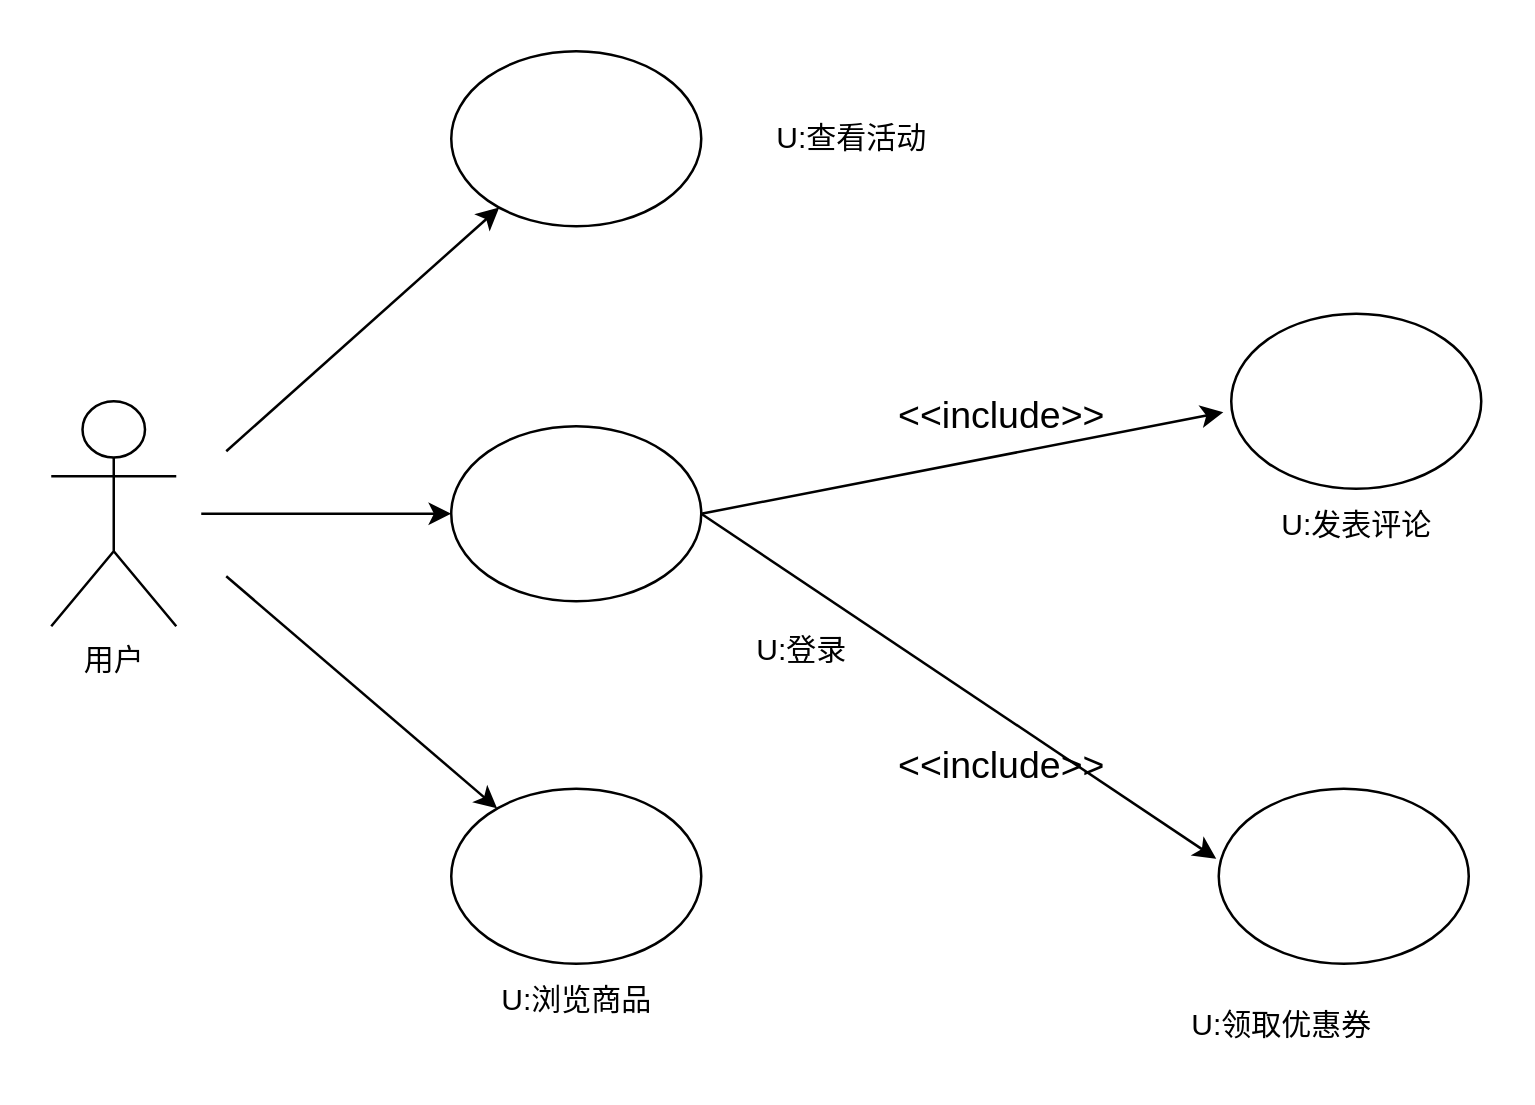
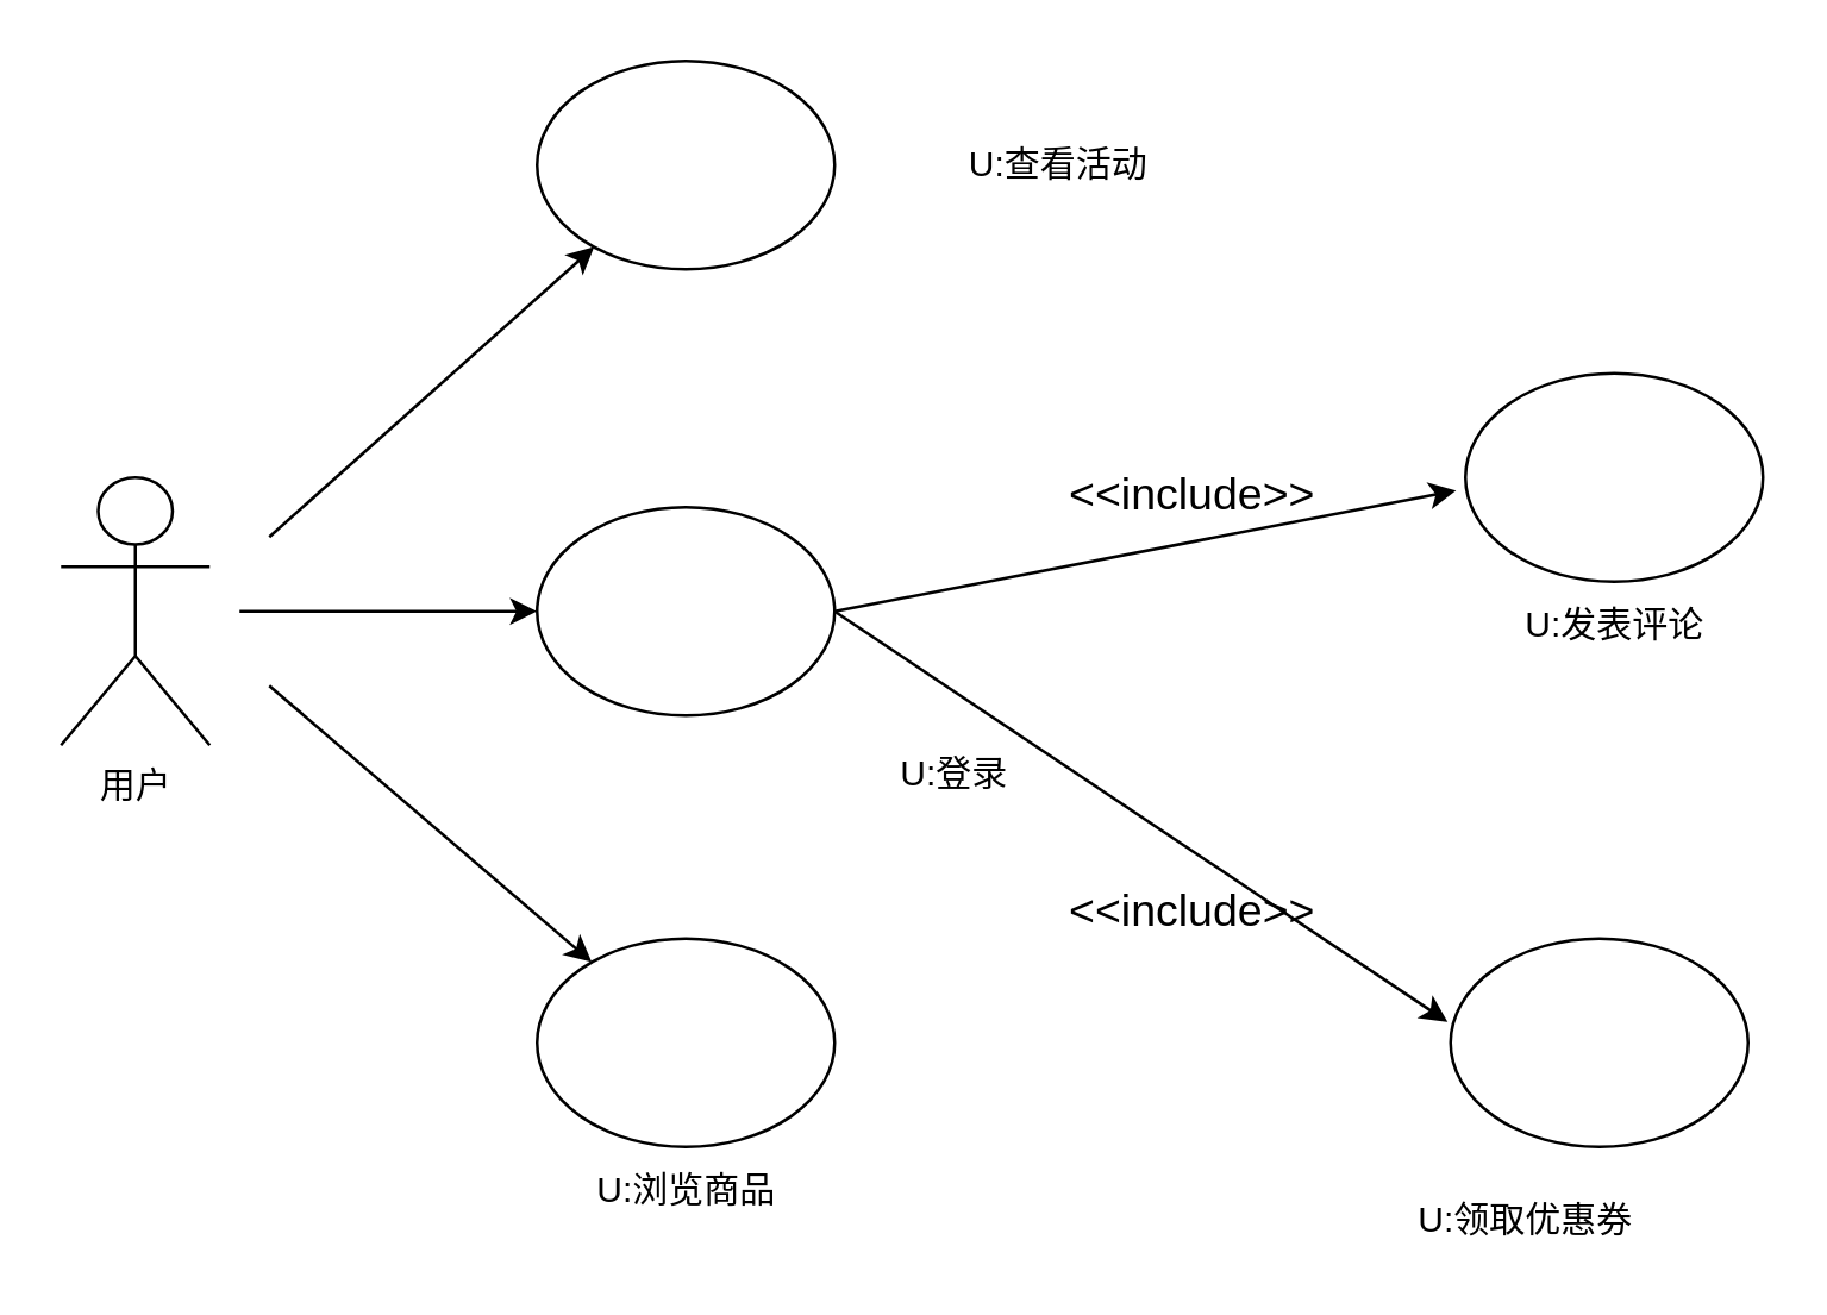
  <mxCell id="0" />
  <mxCell id="1" parent="0" />
  <mxCell id="2" value="用户" style="shape=umlActor;verticalLabelPosition=bottom;verticalAlign=top;html=1;outlineConnect=0;" parent="1" vertex="1"><mxGeometry x="20" y="160" width="50" height="90" as="geometry" /></mxCell>
  <mxCell id="3" style="edgeStyle=orthogonalEdgeStyle;rounded=0;orthogonalLoop=1;jettySize=auto;html=1;endArrow=none;endFill=0;startArrow=classic;startFill=1;" parent="1" source="4" edge="1"><mxGeometry relative="1" as="geometry"><mxPoint x="80" y="205" as="targetPoint" /></mxGeometry></mxCell>
  <mxCell id="4" value="" style="ellipse;whiteSpace=wrap;html=1;" parent="1" vertex="1"><mxGeometry x="180" y="170" width="100" height="70" as="geometry" /></mxCell>
  <mxCell id="5" style="edgeStyle=none;rounded=0;orthogonalLoop=1;jettySize=auto;html=1;startArrow=classic;startFill=1;endArrow=none;endFill=0;" parent="1" source="18" edge="1"><mxGeometry relative="1" as="geometry"><mxPoint x="90" y="230" as="targetPoint" /></mxGeometry></mxCell>
  <mxCell id="6" style="edgeStyle=none;rounded=0;orthogonalLoop=1;jettySize=auto;html=1;startArrow=classic;startFill=1;endArrow=none;endFill=0;" parent="1" edge="1"><mxGeometry relative="1" as="geometry"><mxPoint x="280" y="205" as="targetPoint" /><mxPoint x="488.826" y="164.372" as="sourcePoint" /></mxGeometry></mxCell>
  <mxCell id="7" style="edgeStyle=none;rounded=0;orthogonalLoop=1;jettySize=auto;html=1;entryX=0;entryY=0.5;entryDx=0;entryDy=0;startArrow=classic;startFill=1;endArrow=none;endFill=0;" parent="1" target="12" edge="1"><mxGeometry relative="1" as="geometry"><mxPoint x="587" y="155" as="sourcePoint" /></mxGeometry></mxCell>
  <mxCell id="8" value="" style="ellipse;whiteSpace=wrap;html=1;" parent="1" vertex="1"><mxGeometry x="487" y="315" width="100" height="70" as="geometry" /></mxCell>
  <mxCell id="9" value="&lt;span&gt;U:登录&lt;/span&gt;" style="text;html=1;align=center;verticalAlign=middle;resizable=0;points=[];autosize=1;" parent="1" vertex="1"><mxGeometry x="295" y="250" width="50" height="20" as="geometry" /></mxCell>
  <mxCell id="10" value="&lt;span&gt;U:&lt;/span&gt;&lt;span&gt;领取优惠券&lt;/span&gt;" style="text;html=1;align=center;verticalAlign=middle;resizable=0;points=[];autosize=1;" parent="1" vertex="1"><mxGeometry x="467" y="400" width="90" height="20" as="geometry" /></mxCell>
  <mxCell id="11" style="edgeStyle=none;rounded=0;orthogonalLoop=1;jettySize=auto;html=1;entryX=1;entryY=0.5;entryDx=0;entryDy=0;startArrow=classic;startFill=1;endArrow=none;endFill=0;exitX=-0.01;exitY=0.4;exitDx=0;exitDy=0;exitPerimeter=0;" parent="1" target="4" edge="1"><mxGeometry relative="1" as="geometry"><mxPoint x="486" y="343" as="sourcePoint" /></mxGeometry></mxCell>
  <mxCell id="12" value="" style="ellipse;whiteSpace=wrap;html=1;" parent="1" vertex="1"><mxGeometry x="492" y="125" width="100" height="70" as="geometry" /></mxCell>
  <mxCell id="13" value="&lt;span&gt;U:发表&lt;/span&gt;&lt;span&gt;评论&lt;/span&gt;" style="text;html=1;align=center;verticalAlign=middle;resizable=0;points=[];autosize=1;" parent="1" vertex="1"><mxGeometry x="502" y="200" width="80" height="20" as="geometry" /></mxCell>
  <mxCell id="14" value="&lt;font style=&quot;font-size: 15px&quot;&gt;&amp;lt;&amp;lt;include&amp;gt;&amp;gt;&lt;/font&gt;" style="text;html=1;align=center;verticalAlign=middle;resizable=0;points=[];autosize=1;" parent="1" vertex="1"><mxGeometry x="350" y="295" width="100" height="20" as="geometry" /></mxCell>
  <mxCell id="15" style="rounded=0;orthogonalLoop=1;jettySize=auto;html=1;startArrow=classic;startFill=1;endArrow=none;endFill=0;" parent="1" source="16" edge="1"><mxGeometry relative="1" as="geometry"><mxPoint x="90" y="180" as="targetPoint" /></mxGeometry></mxCell>
  <mxCell id="16" value="" style="ellipse;whiteSpace=wrap;html=1;" parent="1" vertex="1"><mxGeometry x="180" y="20" width="100" height="70" as="geometry" /></mxCell>
- <mxCell id="17" value="&lt;span&gt;U:&lt;/span&gt;&lt;span&gt;查看活动&lt;/span&gt;" style="text;html=1;align=center;verticalAlign=middle;resizable=0;points=[];autosize=1;" parent="1" vertex="1"><mxGeometry x="300" y="45" width="80" height="20" as="geometry" /></mxCell>
+ <mxCell id="17" value="&lt;span&gt;U:&lt;/span&gt;&lt;span&gt;查看活动&lt;/span&gt;" style="text;html=1;align=center;verticalAlign=middle;resizable=0;points=[];autosize=1;" parent="1" vertex="1"><mxGeometry x="315" y="45" width="80" height="20" as="geometry" /></mxCell>
  <mxCell id="18" value="" style="ellipse;whiteSpace=wrap;html=1;" parent="1" vertex="1"><mxGeometry x="180" y="315" width="100" height="70" as="geometry" /></mxCell>
  <mxCell id="19" value="&lt;span&gt;U:&lt;/span&gt;&lt;span&gt;浏览商品&lt;/span&gt;" style="text;html=1;align=center;verticalAlign=middle;resizable=0;points=[];autosize=1;" parent="1" vertex="1"><mxGeometry x="190" y="390" width="80" height="20" as="geometry" /></mxCell>
  <mxCell id="20" value="&lt;font style=&quot;font-size: 15px&quot;&gt;&amp;lt;&amp;lt;include&amp;gt;&amp;gt;&lt;/font&gt;" style="text;html=1;align=center;verticalAlign=middle;resizable=0;points=[];autosize=1;" parent="1" vertex="1"><mxGeometry x="350" y="155" width="100" height="20" as="geometry" /></mxCell>
